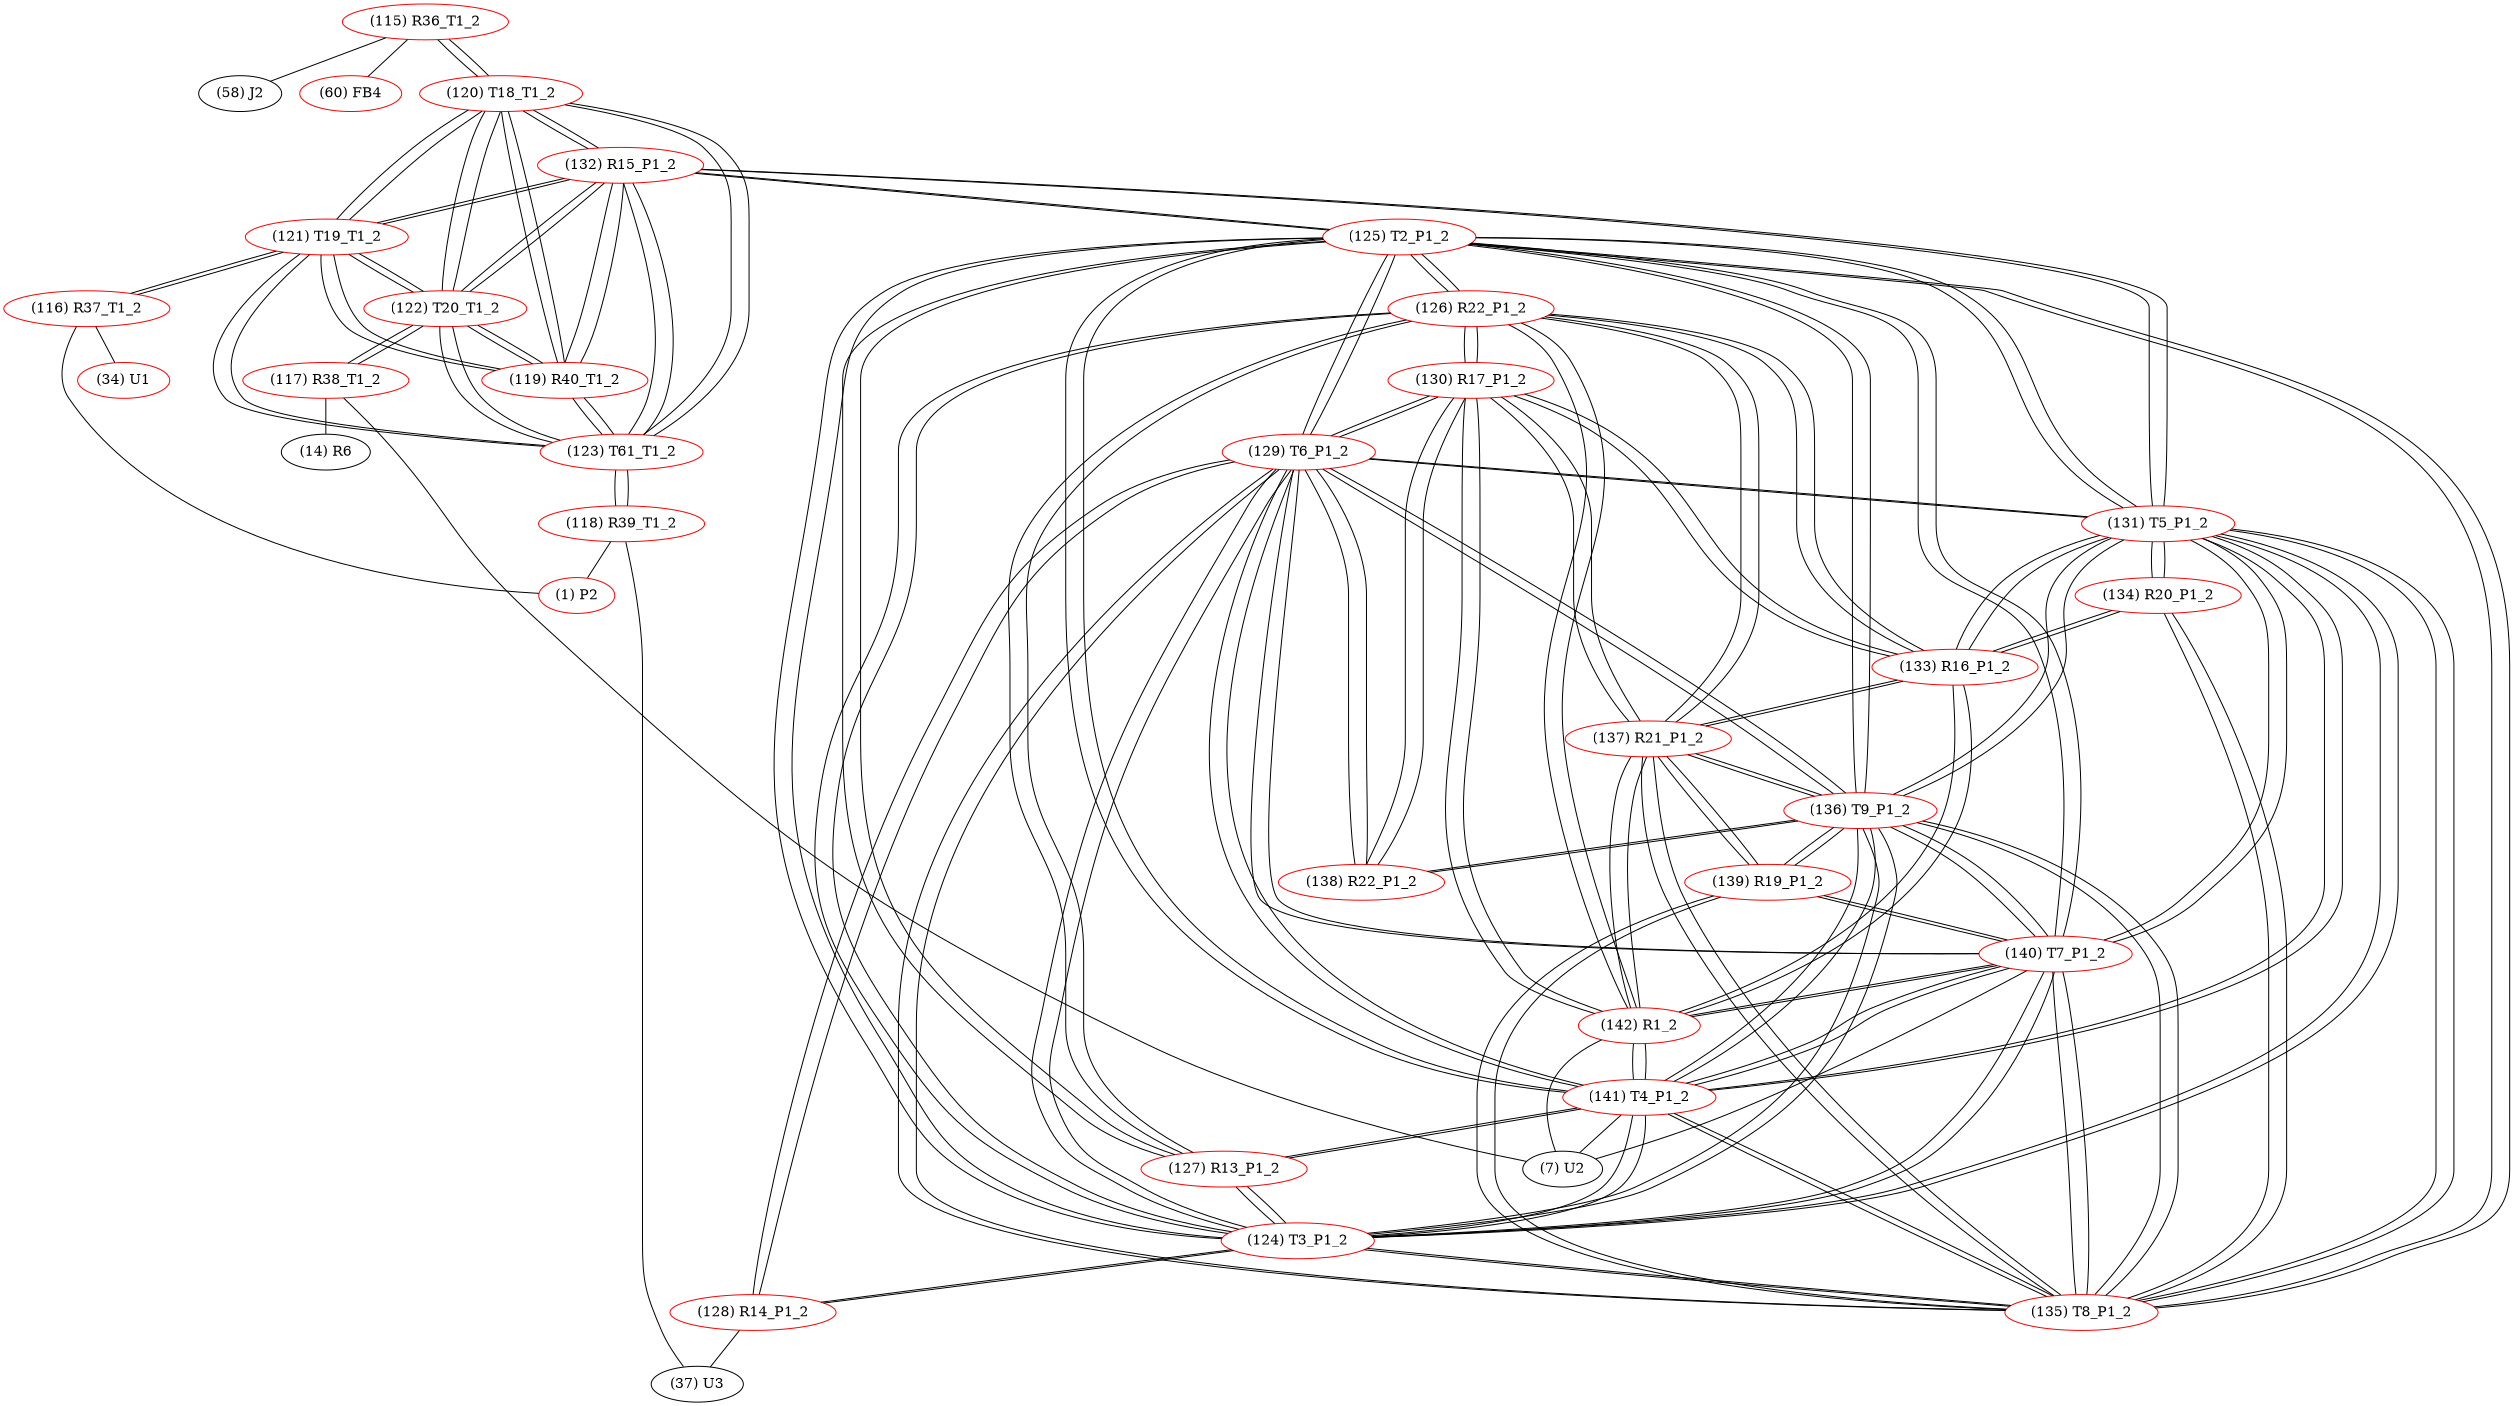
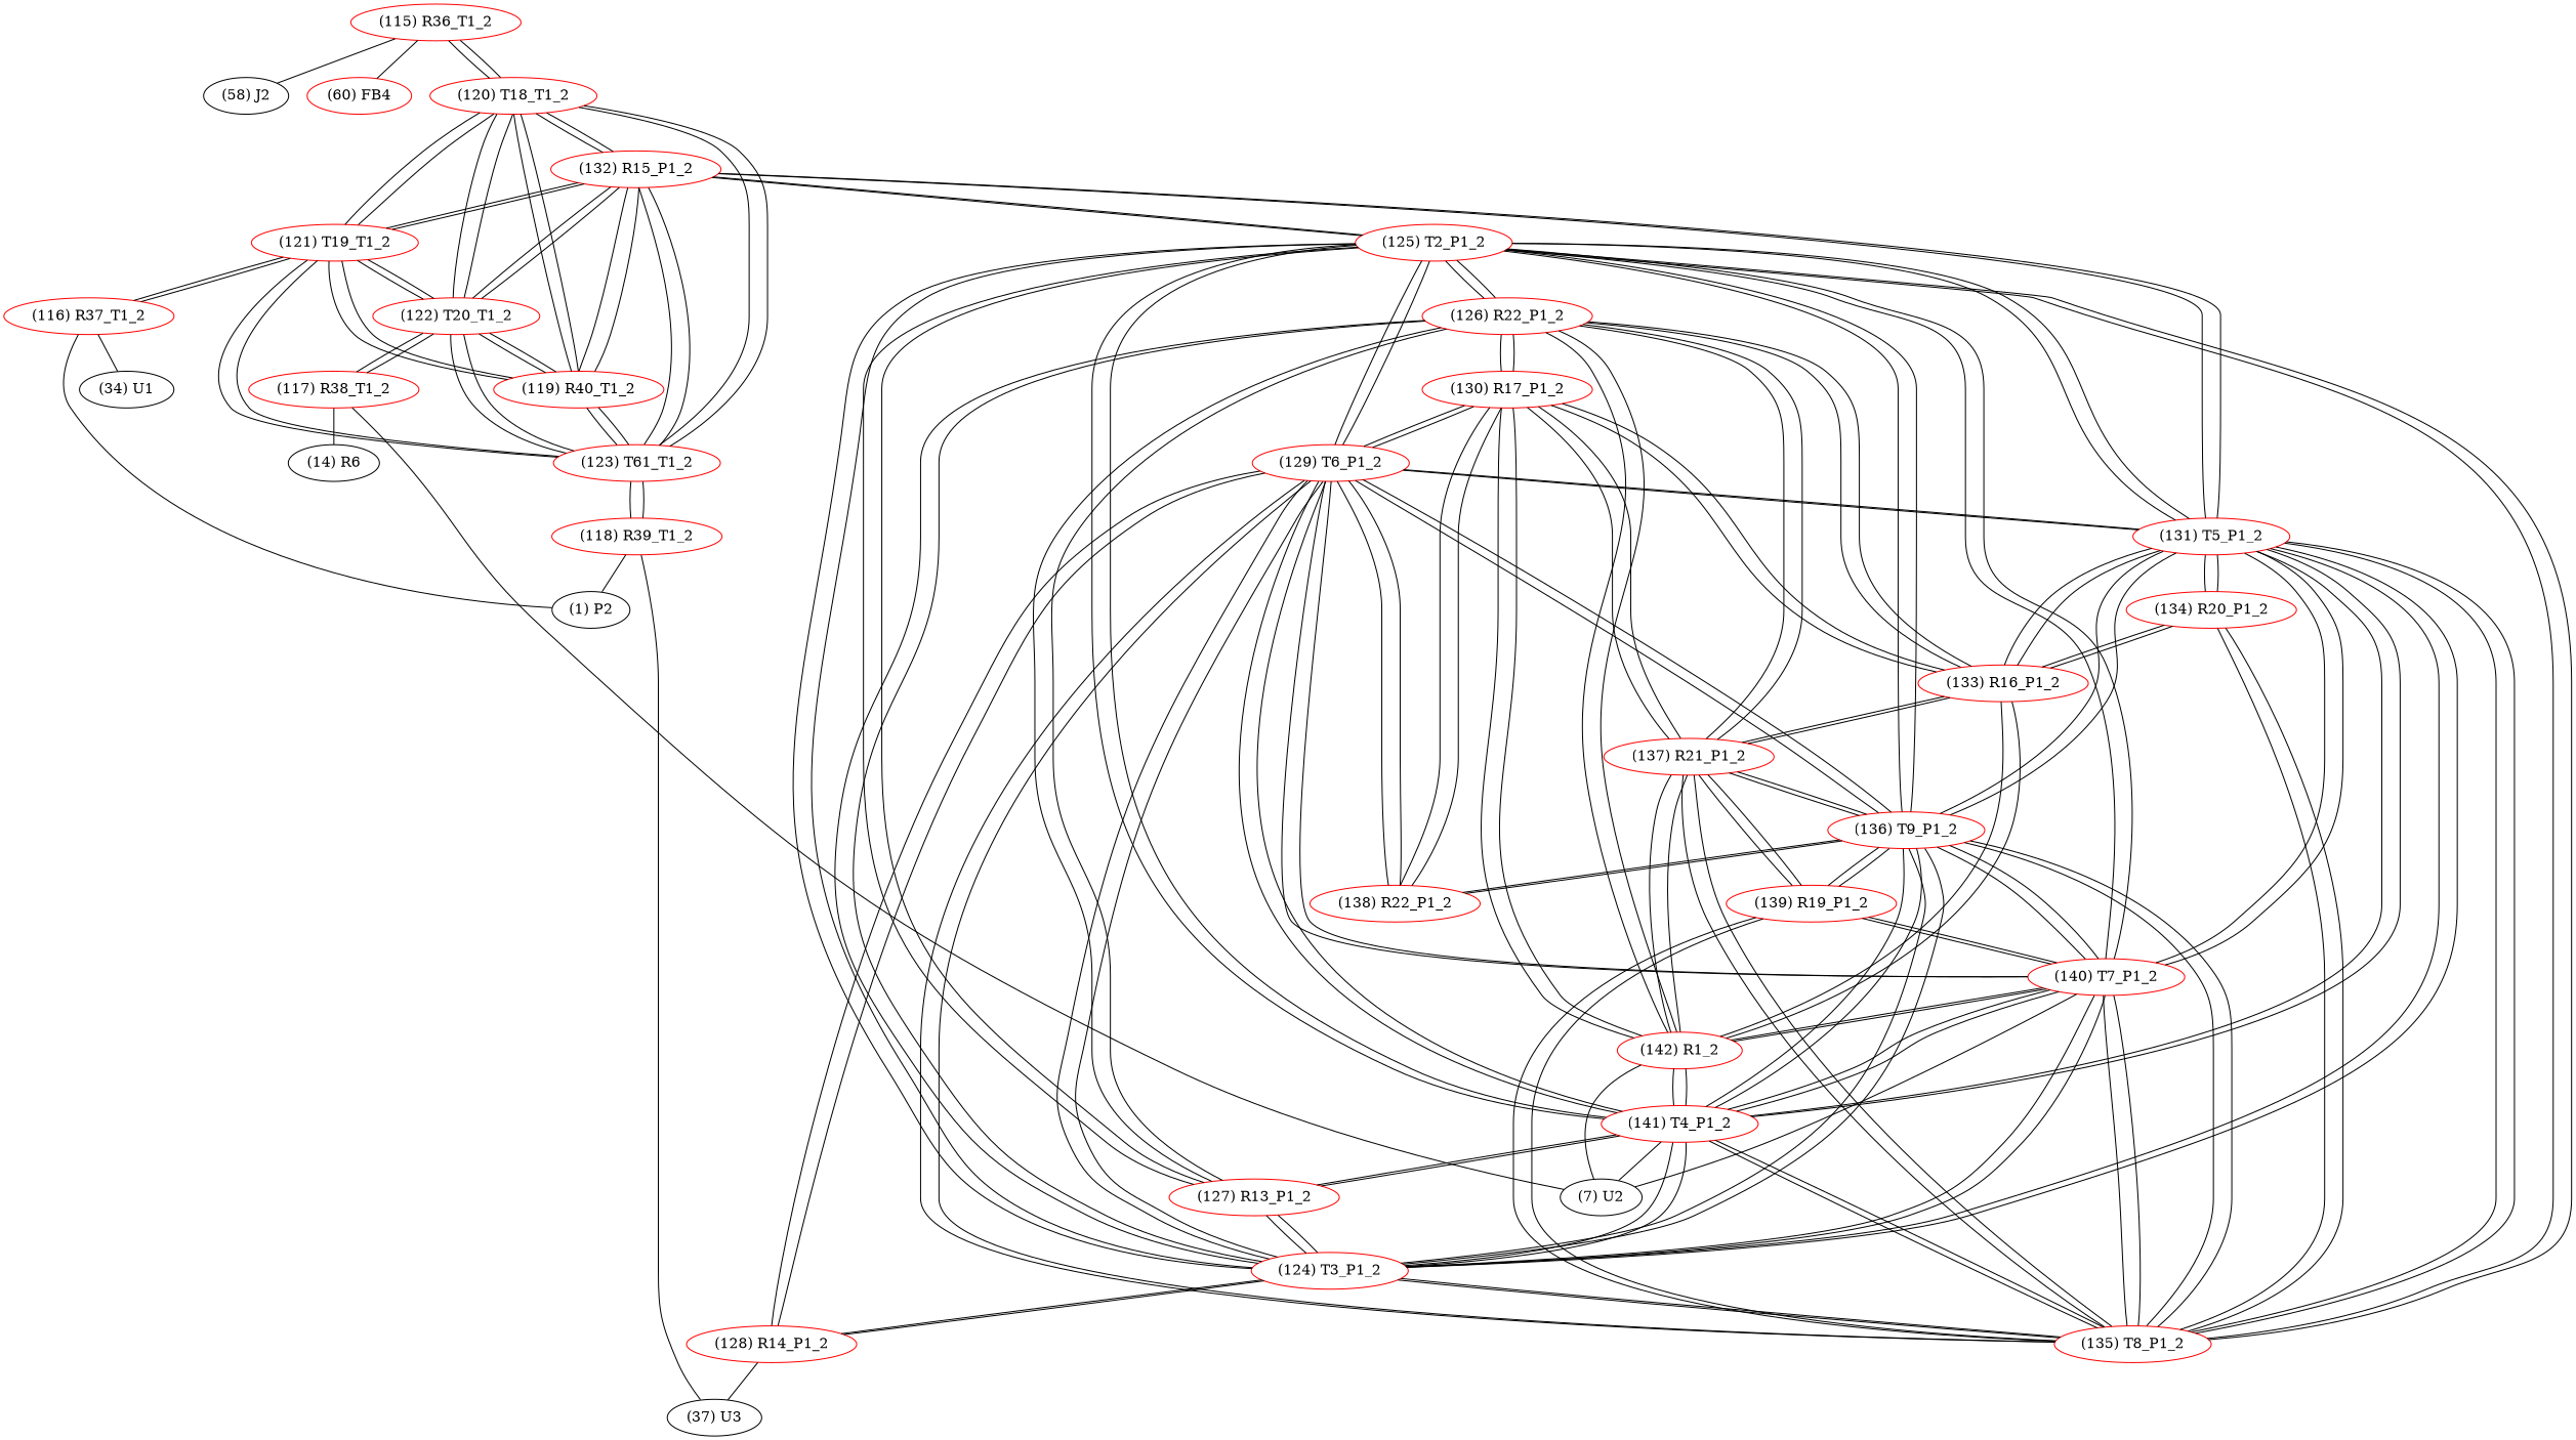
  graph {
    fontname="DejaVu Serif"
    node [color=red fontname="DejaVu Serif"]
    edge [fontname="DejaVu Serif"]
    n1 [label="(115) R36_T1_2"]
    n2 [label="(58) J2" color=""]
    n3 [label="(60) FB4"]
    n4 [label="(120) T18_T1_2"]
    n5 [label="(121) T19_T1_2"]
    n6 [label="(122) T20_T1_2"]
    n7 [label="(123) T61_T1_2"]
    n8 [label="(119) R40_T1_2"]
    n9 [label="(132) R15_P1_2"]
    n10 [label="(116) R37_T1_2"]
    n11 [label="(117) R38_T1_2"]
    n12 [label="(118) R39_T1_2"]
    n13 [label="(131) T5_P1_2"]
    n14 [label="(125) T2_P1_2"]
-   n15 [label="(1) P2"]
-   n16 [label="(34) U1"]
+   n15 [label="(1) P2" color=""]
+   n16 [label="(34) U1" color=""]
    n17 [label="(7) U2" color=""]
    n18 [label="(14) R6" color=""]
    n19 [label="(37) U3" color=""]
    n20 [label="(124) T3_P1_2"]
    n21 [label="(141) T4_P1_2"]
    n22 [label="(140) T7_P1_2"]
    n23 [label="(136) T9_P1_2"]
    n24 [label="(135) T8_P1_2"]
    n25 [label="(129) T6_P1_2"]
    n26 [label="(133) R16_P1_2"]
    n27 [label="(134) R20_P1_2"]
    n28 [label="(127) R13_P1_2"]
    n29 [label="(126) R22_P1_2"]
    n30 [label="(128) R14_P1_2"]
    n31 [label="(142) R1_2"]
    n32 [label="(139) R19_P1_2"]
    n33 [label="(137) R21_P1_2"]
    n34 [label="(138) R22_P1_2"]
    n35 [label="(130) R17_P1_2"]
    n1 -- n2
    n1 -- n3
    n1 -- n4
    n4 -- n1
    n4 -- n5
    n4 -- n6
    n4 -- n7
    n4 -- n8
    n4 -- n9
    n5 -- n4
    n5 -- n6
    n5 -- n7
    n5 -- n8
    n5 -- n9
    n5 -- n10
    n6 -- n4
    n6 -- n5
    n6 -- n7
    n6 -- n8
    n6 -- n9
    n6 -- n11
    n7 -- n4
    n7 -- n5
    n7 -- n6
    n7 -- n8
    n7 -- n9
    n7 -- n12
    n8 -- n4
    n8 -- n5
    n8 -- n6
    n8 -- n7
    n8 -- n9
    n9 -- n4
    n9 -- n5
    n9 -- n6
    n9 -- n7
    n9 -- n8
    n9 -- n13
    n9 -- n14
    n10 -- n5
    n10 -- n15
    n10 -- n16
    n11 -- n6
    n11 -- n17
    n11 -- n18
    n12 -- n7
    n12 -- n15
    n12 -- n19
    n13 -- n9
    n13 -- n14
    n13 -- n20
    n13 -- n21
    n13 -- n22
    n13 -- n23
    n13 -- n24
    n13 -- n25
    n13 -- n26
    n13 -- n27
    n14 -- n9
    n14 -- n13
    n14 -- n20
    n14 -- n21
    n14 -- n22
    n14 -- n23
    n14 -- n24
    n14 -- n25
    n14 -- n28
    n14 -- n29
    n20 -- n13
    n20 -- n14
    n20 -- n21
    n20 -- n22
    n20 -- n23
    n20 -- n24
    n20 -- n25
    n20 -- n28
    n20 -- n29
    n20 -- n30
    n21 -- n13
    n21 -- n14
    n21 -- n17
    n21 -- n20
    n21 -- n22
    n21 -- n23
    n21 -- n24
    n21 -- n25
    n21 -- n28
    n21 -- n31
    n22 -- n13
    n22 -- n14
    n22 -- n17
    n22 -- n20
    n22 -- n21
    n22 -- n23
    n22 -- n24
    n22 -- n25
    n22 -- n31
    n22 -- n32
    n23 -- n13
    n23 -- n14
    n23 -- n20
    n23 -- n21
    n23 -- n22
    n23 -- n24
    n23 -- n25
    n23 -- n32
    n23 -- n33
    n23 -- n34
    n24 -- n13
    n24 -- n14
    n24 -- n20
    n24 -- n21
    n24 -- n22
    n24 -- n23
    n24 -- n25
    n24 -- n27
    n24 -- n32
    n24 -- n33
    n25 -- n13
    n25 -- n14
    n25 -- n20
    n25 -- n21
    n25 -- n22
    n25 -- n23
    n25 -- n24
    n25 -- n30
    n25 -- n34
    n25 -- n35
    n26 -- n13
    n26 -- n27
    n26 -- n29
    n26 -- n31
    n26 -- n33
    n26 -- n35
    n27 -- n13
    n27 -- n24
    n27 -- n26
    n28 -- n14
    n28 -- n20
    n28 -- n21
    n28 -- n29
    n29 -- n14
    n29 -- n20
    n29 -- n26
    n29 -- n28
    n29 -- n31
    n29 -- n33
    n29 -- n35
    n30 -- n19
    n30 -- n20
    n30 -- n25
    n31 -- n17
    n31 -- n21
    n31 -- n22
    n31 -- n26
    n31 -- n29
    n31 -- n33
    n31 -- n35
    n32 -- n22
    n32 -- n23
    n32 -- n24
    n32 -- n33
    n33 -- n23
    n33 -- n24
    n33 -- n26
    n33 -- n29
    n33 -- n31
    n33 -- n32
    n33 -- n35
    n34 -- n23
    n34 -- n25
    n34 -- n35
    n35 -- n25
    n35 -- n26
    n35 -- n29
    n35 -- n31
    n35 -- n33
    n35 -- n34
  }
